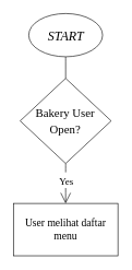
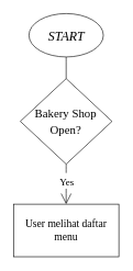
  <mxCell id="0" />
  <mxCell id="1" parent="0" />
  <mxCell id="2" value="" style="edgeStyle=none;shape=connector;curved=1;rounded=0;sketch=0;hachureGap=4;html=1;labelBackgroundColor=default;fontFamily=Times New Roman;fontSize=16;fontColor=default;endArrow=open;startSize=14;endSize=14;sourcePerimeterSpacing=8;targetPerimeterSpacing=8;strokeColor=default;exitX=0.5;exitY=1;exitDx=0;exitDy=0;entryX=0.5;entryY=0;entryDx=0;entryDy=0;" edge="1" parent="1" source="4" target="7"><mxGeometry relative="1" as="geometry" /></mxCell>
  <mxCell id="3" value="&lt;font face=&quot;Times New Roman&quot; style=&quot;font-size: 15px&quot;&gt;Yes&lt;/font&gt;" style="edgeLabel;html=1;align=center;verticalAlign=middle;resizable=0;points=[];fontSize=20;fontFamily=Architects Daughter;fontColor=default;" vertex="1" connectable="0" parent="2"><mxGeometry x="-0.547" relative="1" as="geometry"><mxPoint y="11" as="offset" /></mxGeometry></mxCell>
- <mxCell id="4" value="&lt;font face=&quot;Times New Roman&quot; style=&quot;font-size: 18px&quot;&gt;Bakery User Open?&lt;/font&gt;" style="rhombus;whiteSpace=wrap;html=1;sketch=0;hachureGap=4;fontFamily=Architects Daughter;fontSource=https%3A%2F%2Ffonts.googleapis.com%2Fcss%3Ffamily%3DArchitects%2BDaughter;fontSize=20;" vertex="1" parent="1"><mxGeometry x="30.38" y="119" width="139.25" height="130" as="geometry" /></mxCell>
+ <mxCell id="4" value="&lt;font face=&quot;Times New Roman&quot; style=&quot;font-size: 18px&quot;&gt;Bakery Shop Open?&lt;/font&gt;" style="rhombus;whiteSpace=wrap;html=1;sketch=0;hachureGap=4;fontFamily=Architects Daughter;fontSource=https%3A%2F%2Ffonts.googleapis.com%2Fcss%3Ffamily%3DArchitects%2BDaughter;fontSize=20;" vertex="1" parent="1"><mxGeometry x="30.38" y="119" width="139.25" height="130" as="geometry" /></mxCell>
  <mxCell id="5" value="" style="edgeStyle=none;curved=1;rounded=0;sketch=0;hachureGap=4;orthogonalLoop=1;jettySize=auto;html=1;fontFamily=Times New Roman;fontSize=16;endArrow=none;startSize=14;endSize=14;sourcePerimeterSpacing=8;targetPerimeterSpacing=8;exitX=0.5;exitY=1;exitDx=0;exitDy=0;entryX=0.5;entryY=0;entryDx=0;entryDy=0;" edge="1" parent="1" source="6" target="4"><mxGeometry relative="1" as="geometry" /></mxCell>
  <mxCell id="6" value="&lt;font face=&quot;Times New Roman&quot;&gt;&lt;i&gt;START&lt;/i&gt;&lt;/font&gt;" style="ellipse;whiteSpace=wrap;html=1;sketch=0;hachureGap=4;fontFamily=Architects Daughter;fontSource=https%3A%2F%2Ffonts.googleapis.com%2Fcss%3Ffamily%3DArchitects%2BDaughter;fontSize=20;" vertex="1" parent="1"><mxGeometry x="43.5" y="20" width="113" height="66" as="geometry" /></mxCell>
  <mxCell id="7" value="User melihat daftar menu" style="rounded=0;whiteSpace=wrap;html=1;sketch=0;hachureGap=4;fontFamily=Times New Roman;fontSize=16;fontColor=default;" vertex="1" parent="1"><mxGeometry x="20" y="310" width="160" height="80" as="geometry" /></mxCell>
